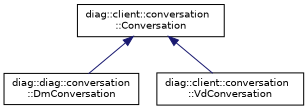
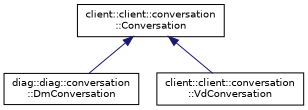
  digraph {
    rankdir=TB
    node [color=black fillcolor=white fontname=Helvetica fontsize=10 shape=record style=filled]
    edge [color=midnightblue dir=back fontname=Helvetica fontsize=10 labelfontname=Helvetica labelfontsize=10 style=solid]
-   n1 [height=0.2 label="diag::client::conversation\l::Conversation" width=0.4]
+   n1 [height=0.2 label="client::client::conversation\l::Conversation" width=0.4]
    n2 [height=0.2 label="diag::diag::conversation\l::DmConversation" width=0.4]
-   n3 [height=0.2 label="diag::client::conversation\l::VdConversation" width=0.4]
+   n3 [height=0.2 label="client::client::conversation\l::VdConversation" width=0.4]
    n1 -> n2
    n1 -> n3
  }
